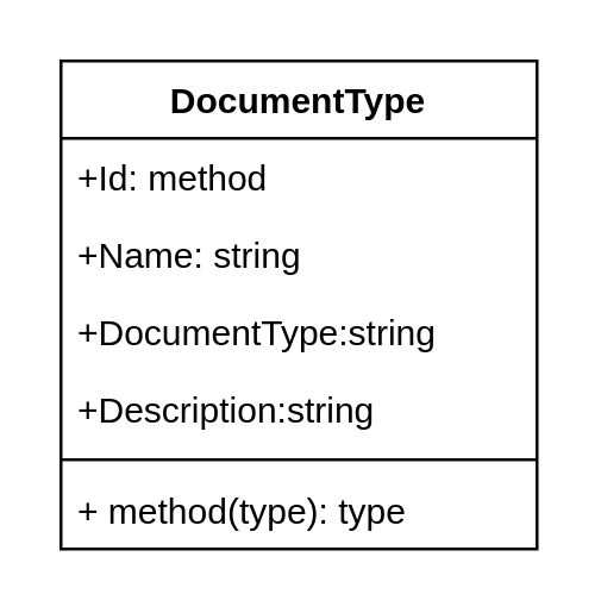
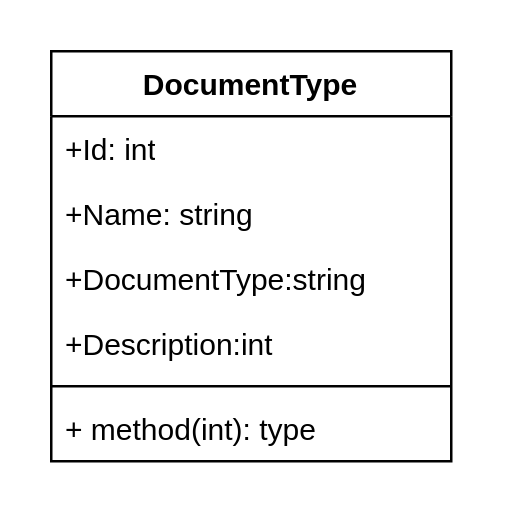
  <mxCell id="0" />
  <mxCell id="1" parent="0" />
  <mxCell id="2" value="DocumentType" style="swimlane;fontStyle=1;align=center;verticalAlign=top;childLayout=stackLayout;horizontal=1;startSize=26;horizontalStack=0;resizeParent=1;resizeParentMax=0;resizeLast=0;collapsible=1;marginBottom=0;whiteSpace=wrap;html=1;" vertex="1" parent="1"><mxGeometry x="20" y="20" width="160" height="164" as="geometry" /></mxCell>
- <mxCell id="3" value="+Id: method" style="text;strokeColor=none;fillColor=none;align=left;verticalAlign=top;spacingLeft=4;spacingRight=4;overflow=hidden;rotatable=0;points=[[0,0.5],[1,0.5]];portConstraint=eastwest;whiteSpace=wrap;html=1;" vertex="1" parent="2"><mxGeometry y="26" width="160" height="26" as="geometry" /></mxCell>
+ <mxCell id="3" value="+Id: int" style="text;strokeColor=none;fillColor=none;align=left;verticalAlign=top;spacingLeft=4;spacingRight=4;overflow=hidden;rotatable=0;points=[[0,0.5],[1,0.5]];portConstraint=eastwest;whiteSpace=wrap;html=1;" vertex="1" parent="2"><mxGeometry y="26" width="160" height="26" as="geometry" /></mxCell>
  <mxCell id="4" value="+Name: string" style="text;strokeColor=none;fillColor=none;align=left;verticalAlign=top;spacingLeft=4;spacingRight=4;overflow=hidden;rotatable=0;points=[[0,0.5],[1,0.5]];portConstraint=eastwest;whiteSpace=wrap;html=1;" vertex="1" parent="2"><mxGeometry y="52" width="160" height="26" as="geometry" /></mxCell>
  <mxCell id="5" value="+DocumentType:string" style="text;strokeColor=none;fillColor=none;align=left;verticalAlign=top;spacingLeft=4;spacingRight=4;overflow=hidden;rotatable=0;points=[[0,0.5],[1,0.5]];portConstraint=eastwest;whiteSpace=wrap;html=1;" vertex="1" parent="2"><mxGeometry y="78" width="160" height="26" as="geometry" /></mxCell>
- <mxCell id="6" value="+Description:string" style="text;strokeColor=none;fillColor=none;align=left;verticalAlign=top;spacingLeft=4;spacingRight=4;overflow=hidden;rotatable=0;points=[[0,0.5],[1,0.5]];portConstraint=eastwest;whiteSpace=wrap;html=1;" vertex="1" parent="2"><mxGeometry y="104" width="160" height="26" as="geometry" /></mxCell>
+ <mxCell id="6" value="+Description:int" style="text;strokeColor=none;fillColor=none;align=left;verticalAlign=top;spacingLeft=4;spacingRight=4;overflow=hidden;rotatable=0;points=[[0,0.5],[1,0.5]];portConstraint=eastwest;whiteSpace=wrap;html=1;" vertex="1" parent="2"><mxGeometry y="104" width="160" height="26" as="geometry" /></mxCell>
  <mxCell id="7" value="" style="line;strokeWidth=1;fillColor=none;align=left;verticalAlign=middle;spacingTop=-1;spacingLeft=3;spacingRight=3;rotatable=0;labelPosition=right;points=[];portConstraint=eastwest;strokeColor=inherit;" vertex="1" parent="2"><mxGeometry y="130" width="160" height="8" as="geometry" /></mxCell>
- <mxCell id="8" value="+ method(type): type" style="text;strokeColor=none;fillColor=none;align=left;verticalAlign=top;spacingLeft=4;spacingRight=4;overflow=hidden;rotatable=0;points=[[0,0.5],[1,0.5]];portConstraint=eastwest;whiteSpace=wrap;html=1;" vertex="1" parent="2"><mxGeometry y="138" width="160" height="26" as="geometry" /></mxCell>
+ <mxCell id="8" value="+ method(int): type" style="text;strokeColor=none;fillColor=none;align=left;verticalAlign=top;spacingLeft=4;spacingRight=4;overflow=hidden;rotatable=0;points=[[0,0.5],[1,0.5]];portConstraint=eastwest;whiteSpace=wrap;html=1;" vertex="1" parent="2"><mxGeometry y="138" width="160" height="26" as="geometry" /></mxCell>
